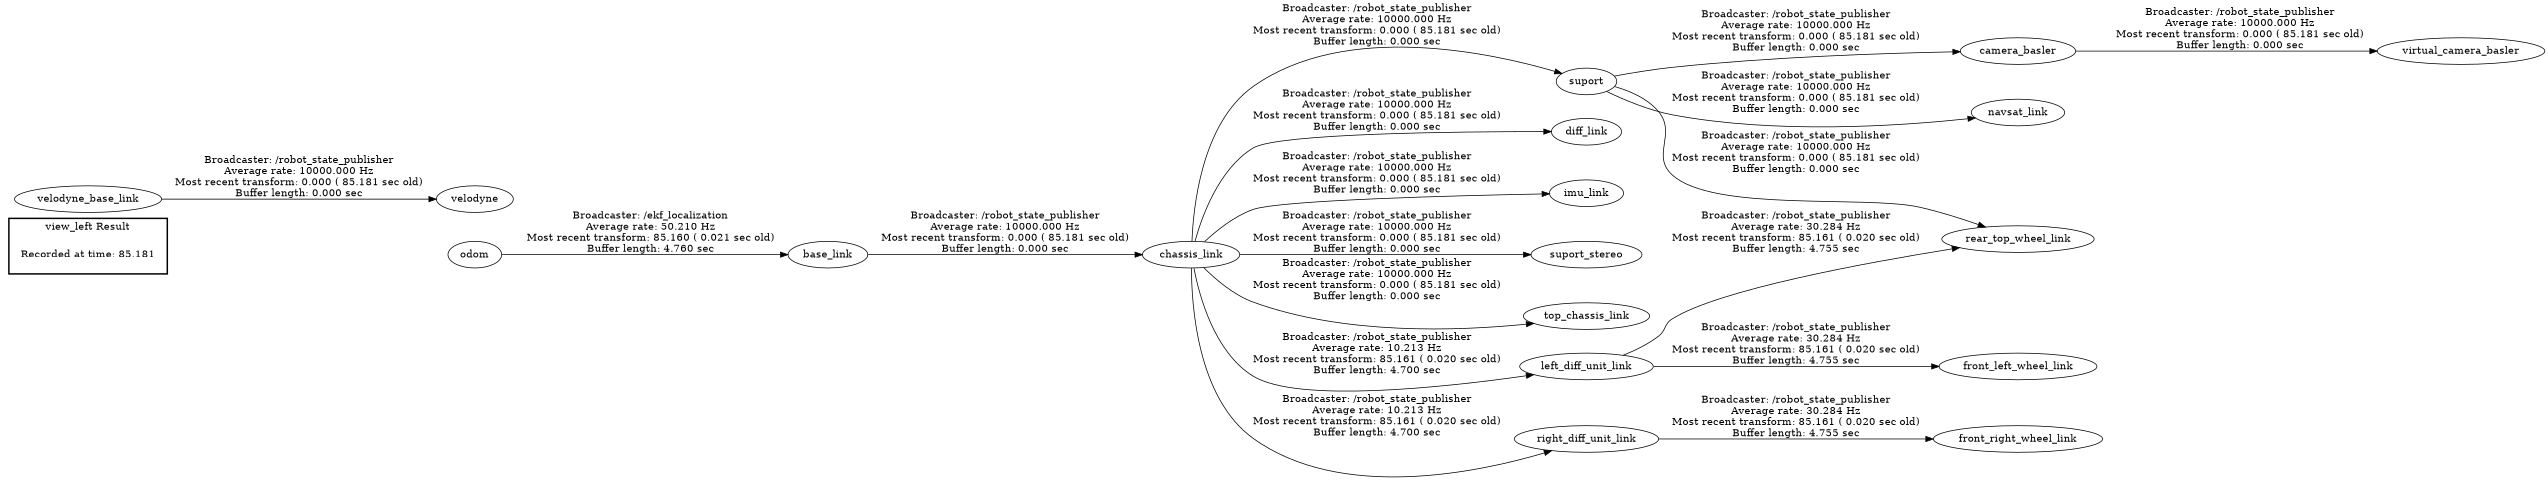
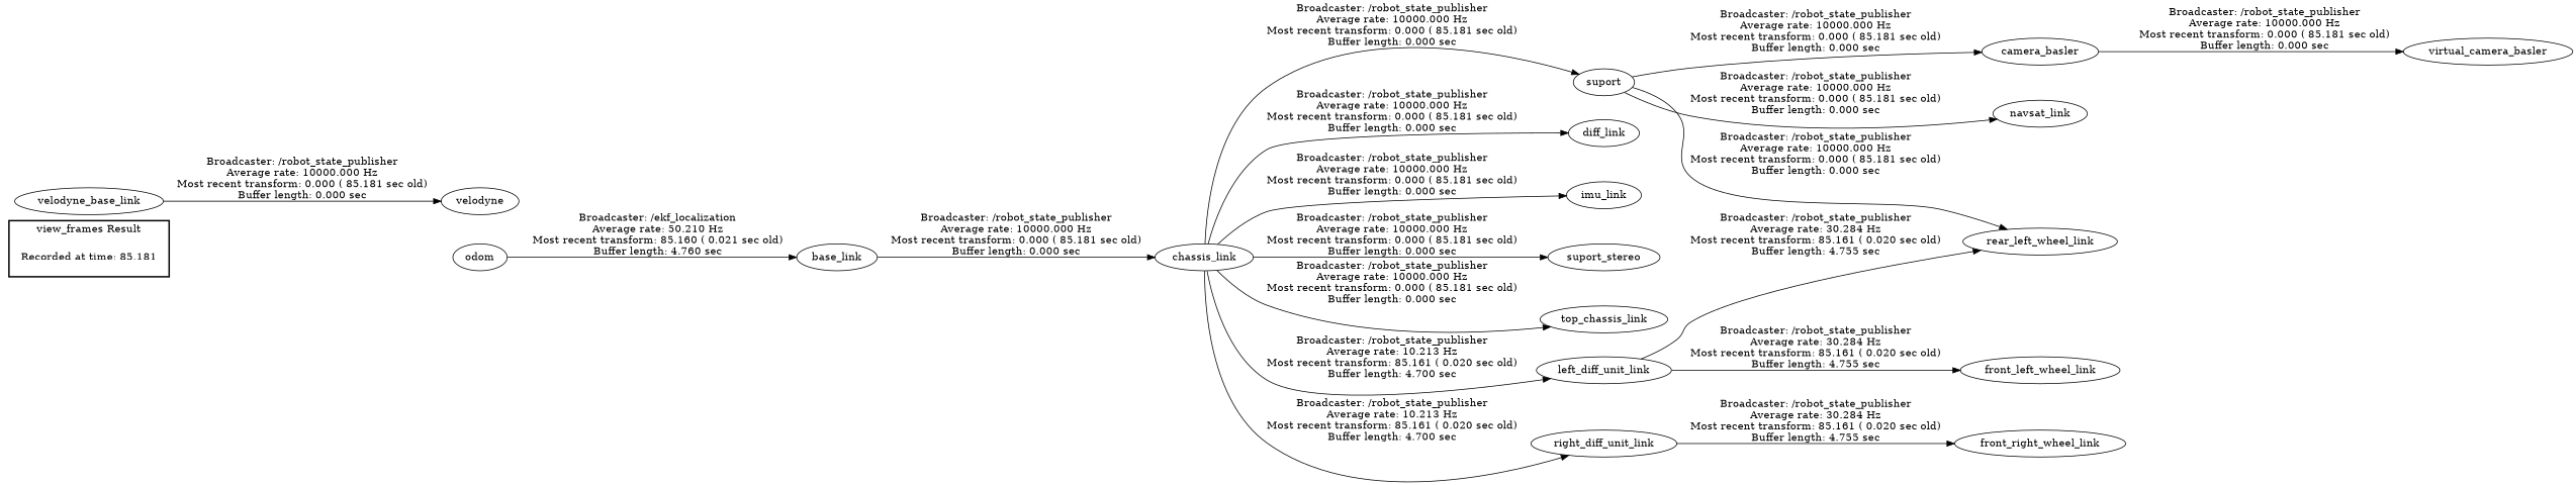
  digraph {
    rankdir=LR
    "Recorded at time: 85.181" [shape=plaintext]
    odom
    base_link
    chassis_link
    suport
    diff_link
    imu_link
    suport_stereo
    top_chassis_link
    left_diff_unit_link
    right_diff_unit_link
    camera_basler
    navsat_link
-   rear_left_wheel_link [label=rear_top_wheel_link]
+   rear_left_wheel_link
    front_left_wheel_link
    front_right_wheel_link
    virtual_camera_basler
    velodyne_base_link
    velodyne
    subgraph cluster_1 {
      color=black
-     label="view_left Result"
+     label="view_frames Result"
      style=bold
      "Recorded at time: 85.181"
    }
    "Recorded at time: 85.181" -> odom [style=invis]
    odom -> base_link [label="Broadcaster: /ekf_localization\nAverage rate: 50.210 Hz\nMost recent transform: 85.160 ( 0.021 sec old)\nBuffer length: 4.760 sec\n"]
    base_link -> chassis_link [label="Broadcaster: /robot_state_publisher\nAverage rate: 10000.000 Hz\nMost recent transform: 0.000 ( 85.181 sec old)\nBuffer length: 0.000 sec\n"]
    chassis_link -> suport [label="Broadcaster: /robot_state_publisher\nAverage rate: 10000.000 Hz\nMost recent transform: 0.000 ( 85.181 sec old)\nBuffer length: 0.000 sec\n"]
    chassis_link -> diff_link [label="Broadcaster: /robot_state_publisher\nAverage rate: 10000.000 Hz\nMost recent transform: 0.000 ( 85.181 sec old)\nBuffer length: 0.000 sec\n"]
    chassis_link -> imu_link [label="Broadcaster: /robot_state_publisher\nAverage rate: 10000.000 Hz\nMost recent transform: 0.000 ( 85.181 sec old)\nBuffer length: 0.000 sec\n"]
    chassis_link -> suport_stereo [label="Broadcaster: /robot_state_publisher\nAverage rate: 10000.000 Hz\nMost recent transform: 0.000 ( 85.181 sec old)\nBuffer length: 0.000 sec\n"]
    chassis_link -> top_chassis_link [label="Broadcaster: /robot_state_publisher\nAverage rate: 10000.000 Hz\nMost recent transform: 0.000 ( 85.181 sec old)\nBuffer length: 0.000 sec\n"]
    chassis_link -> left_diff_unit_link [label="Broadcaster: /robot_state_publisher\nAverage rate: 10.213 Hz\nMost recent transform: 85.161 ( 0.020 sec old)\nBuffer length: 4.700 sec\n"]
    chassis_link -> right_diff_unit_link [label="Broadcaster: /robot_state_publisher\nAverage rate: 10.213 Hz\nMost recent transform: 85.161 ( 0.020 sec old)\nBuffer length: 4.700 sec\n"]
    suport -> camera_basler [label="Broadcaster: /robot_state_publisher\nAverage rate: 10000.000 Hz\nMost recent transform: 0.000 ( 85.181 sec old)\nBuffer length: 0.000 sec\n"]
    suport -> navsat_link [label="Broadcaster: /robot_state_publisher\nAverage rate: 10000.000 Hz\nMost recent transform: 0.000 ( 85.181 sec old)\nBuffer length: 0.000 sec\n"]
    suport -> rear_left_wheel_link [label="Broadcaster: /robot_state_publisher\nAverage rate: 10000.000 Hz\nMost recent transform: 0.000 ( 85.181 sec old)\nBuffer length: 0.000 sec\n"]
    left_diff_unit_link -> rear_left_wheel_link [label="Broadcaster: /robot_state_publisher\nAverage rate: 30.284 Hz\nMost recent transform: 85.161 ( 0.020 sec old)\nBuffer length: 4.755 sec\n"]
    left_diff_unit_link -> front_left_wheel_link [label="Broadcaster: /robot_state_publisher\nAverage rate: 30.284 Hz\nMost recent transform: 85.161 ( 0.020 sec old)\nBuffer length: 4.755 sec\n"]
    right_diff_unit_link -> front_right_wheel_link [label="Broadcaster: /robot_state_publisher\nAverage rate: 30.284 Hz\nMost recent transform: 85.161 ( 0.020 sec old)\nBuffer length: 4.755 sec\n"]
    camera_basler -> virtual_camera_basler [label="Broadcaster: /robot_state_publisher\nAverage rate: 10000.000 Hz\nMost recent transform: 0.000 ( 85.181 sec old)\nBuffer length: 0.000 sec\n"]
    velodyne_base_link -> velodyne [label="Broadcaster: /robot_state_publisher\nAverage rate: 10000.000 Hz\nMost recent transform: 0.000 ( 85.181 sec old)\nBuffer length: 0.000 sec\n"]
  }
